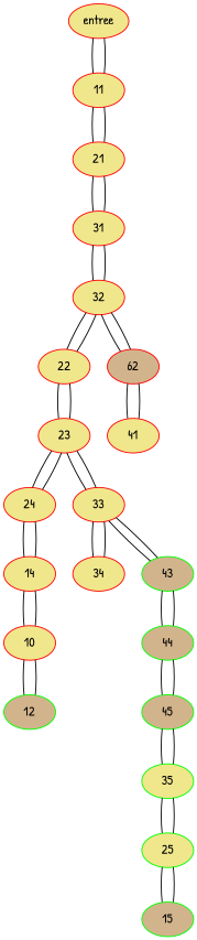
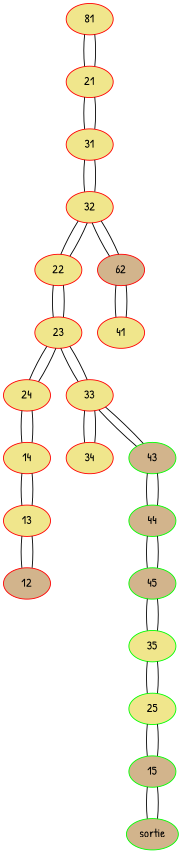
  graph {
    fontname="Patrick Hand"
    node [color=red fillcolor=khaki fontname="Patrick Hand" style=filled]
    edge [fontname="Patrick Hand"]
-   entree
-   11
+   11 [label=81]
    21
+   sortie [color=green fillcolor=tan]
    15 [color=green fillcolor=tan]
    25 [color=green]
    31
-   12 [color=green fillcolor=tan]
-   13 [label=10]
+   12 [fillcolor=tan]
+   13
    14
    24
    23
    35 [color=green]
    32
    22
    33
    n17 [fillcolor=tan label=62]
    34
    43 [color=green fillcolor=tan]
    45 [color=green fillcolor=tan]
    41
    44 [color=green fillcolor=tan]
-   entree -- 11
-   11 -- entree
    11 -- 21
    21 -- 11
    21 -- 31
+   sortie -- 15
+   15 -- sortie
    15 -- 25
    25 -- 15
    25 -- 35
    31 -- 21
    31 -- 32
    12 -- 13
    13 -- 12
    13 -- 14
    14 -- 13
    14 -- 24
    24 -- 14
    24 -- 23
    23 -- 24
    23 -- 22
    23 -- 33
    35 -- 25
    35 -- 45
    32 -- 31
    32 -- 22
    32 -- n17
    22 -- 23
    22 -- 32
    33 -- 23
    33 -- 34
    33 -- 43
    n17 -- 32
    n17 -- 41
    34 -- 33
    43 -- 33
    43 -- 44
    45 -- 35
    45 -- 44
    41 -- n17
    44 -- 43
    44 -- 45
  }
